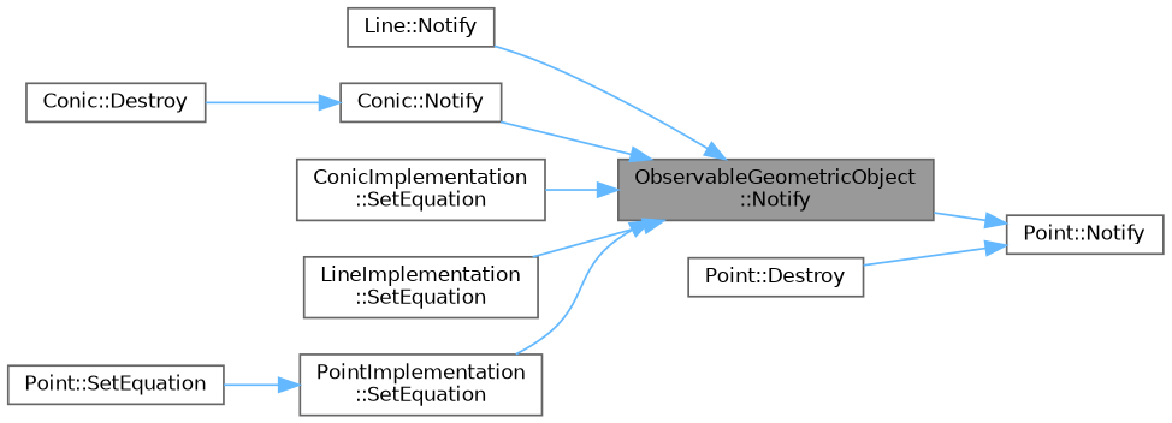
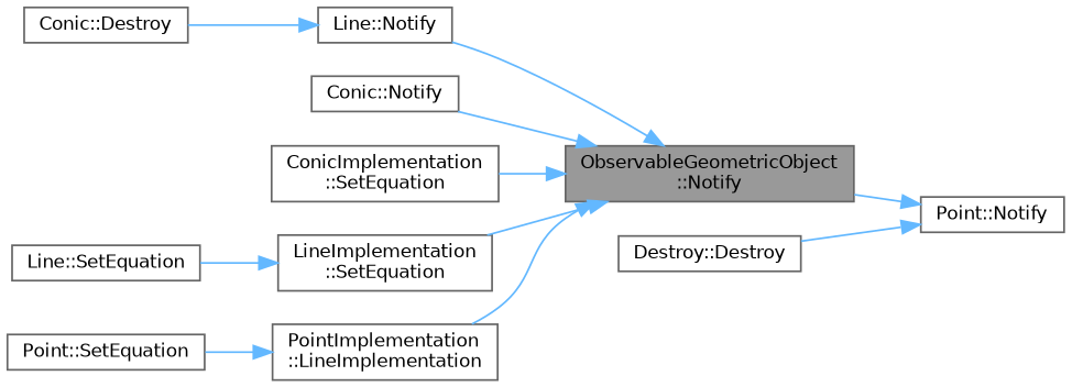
  digraph {
    rankdir=RL
    node [color=grey40 fillcolor=white fontname=Helvetica fontsize=10 shape=box style=filled]
    edge [color=steelblue1 dir=back fontname=Helvetica fontsize=10 labelfontname=Helvetica labelfontsize=10 style=solid]
    n1 [color=gray40 fillcolor=grey60 fontcolor=black height=0.2 label="ObservableGeometricObject\l::Notify" width=0.4]
    n2 [height=0.2 label="Line::Notify" width=0.4]
    n3 [height=0.2 label="Conic::Notify" width=0.4]
    n4 [height=0.2 label="ConicImplementation\l::SetEquation" width=0.4]
    n5 [height=0.2 label="LineImplementation\l::SetEquation" width=0.4]
-   n6 [height=0.2 label="PointImplementation\l::SetEquation" width=0.4]
+   n6 [height=0.2 label="PointImplementation\l::LineImplementation" width=0.4]
    n7 [height=0.2 label="Point::Notify" width=0.4]
-   n8 [height=0.2 label="Point::Destroy" width=0.4]
+   n8 [height=0.2 label="Destroy::Destroy" width=0.4]
    n9 [height=0.2 label="Conic::Destroy" width=0.4]
+   n10 [height=0.2 label="Line::SetEquation" width=0.4]
    n11 [height=0.2 label="Point::SetEquation" width=0.4]
    n1 -> n2
    n1 -> n3
    n1 -> n4
    n1 -> n5
    n1 -> n6
-   n3 -> n9
+   n2 -> n9
+   n5 -> n10
    n6 -> n11
    n7 -> n1
    n7 -> n8
  }
